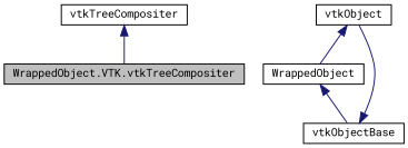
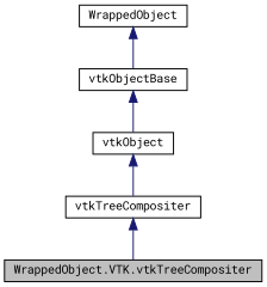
  digraph {
    fontname="Roboto Mono"
    node [color=black fontname="Roboto Mono" fontsize=10 shape=record]
    edge [color=midnightblue dir=back fontname="Roboto Mono" fontsize=10 labelfontname=FreeSans labelfontsize=10 style=solid]
    n1 [fillcolor=grey75 fontcolor=black height=0.2 label="WrappedObject.VTK.vtkTreeCompositer" style=filled width=0.4]
    n2 [height=0.2 label=vtkTreeCompositer width=0.4]
    n3 [height=0.2 label=vtkObject width=0.4]
    n4 [height=0.2 label=vtkObjectBase width=0.4]
    n5 [height=0.2 label=WrappedObject width=0.4]
    n2 -> n1
-   n3 -> n5
+   n3 -> n2
    n4 -> n3
    n5 -> n4
  }
